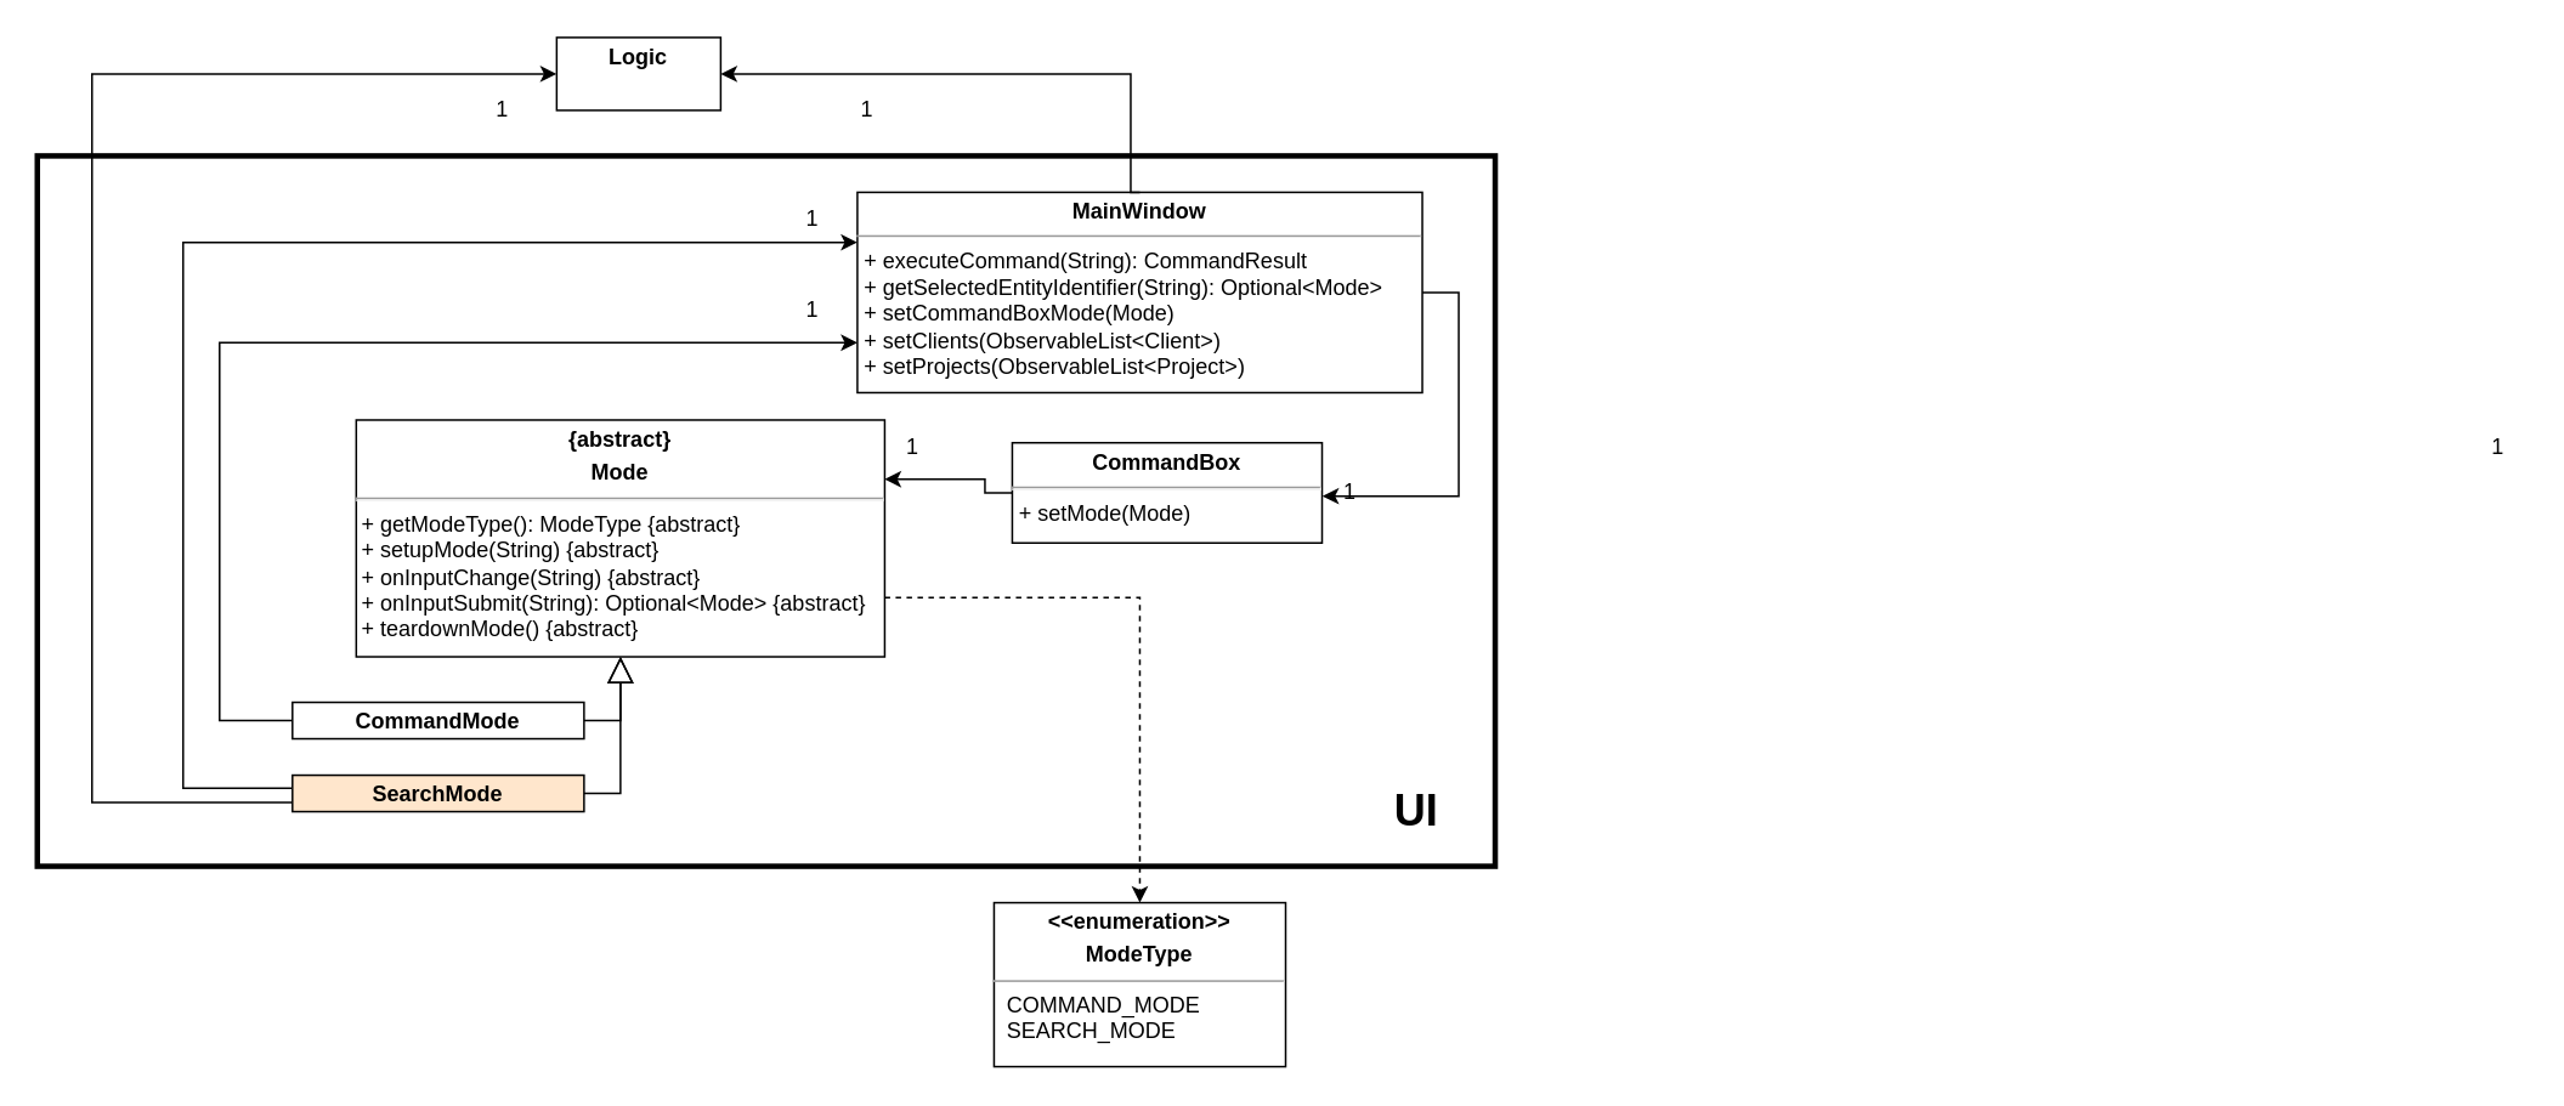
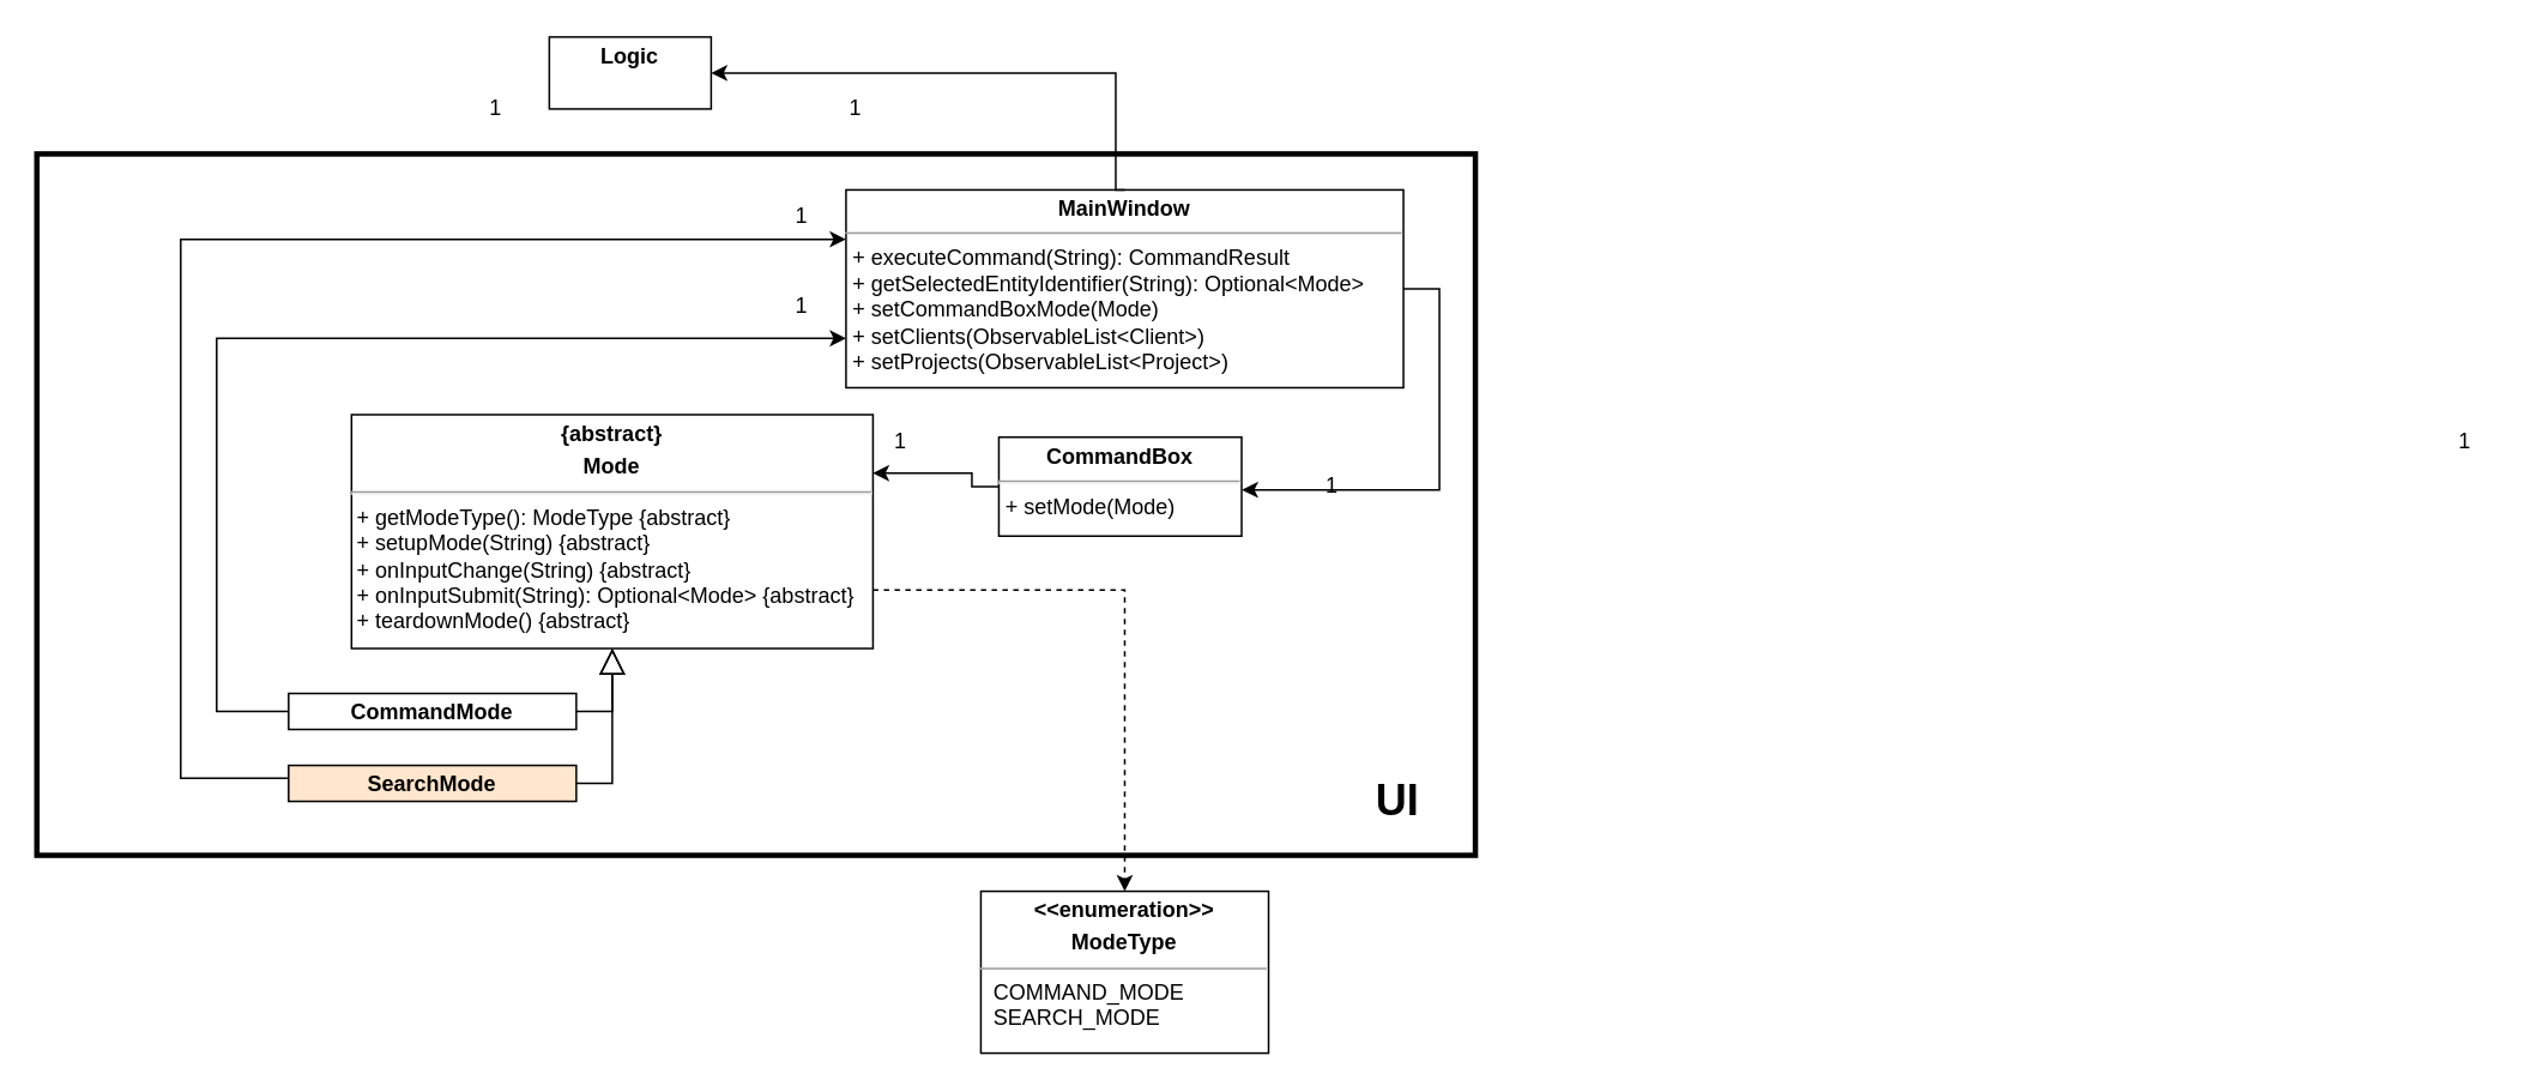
  <mxCell id="0" />
  <mxCell id="1" parent="0" />
  <mxCell id="2" value="" style="rounded=0;whiteSpace=wrap;html=1;fillColor=none;strokeWidth=3;" vertex="1" parent="1"><mxGeometry x="20" y="85" width="800" height="390" as="geometry" /></mxCell>
  <mxCell id="3" value="&lt;p style=&quot;margin:0px;margin-top:4px;text-align:center;&quot;&gt;&lt;b&gt;Logic&lt;/b&gt;&lt;/p&gt;" style="verticalAlign=top;align=left;overflow=fill;fontSize=12;fontFamily=Helvetica;html=1;whiteSpace=wrap;" parent="1" vertex="1"><mxGeometry x="305" y="20" width="90" height="40" as="geometry" /></mxCell>
  <mxCell id="4" style="edgeStyle=elbowEdgeStyle;rounded=0;orthogonalLoop=1;jettySize=auto;html=1;exitX=0;exitY=0.5;exitDx=0;exitDy=0;entryX=1;entryY=0.25;entryDx=0;entryDy=0;" parent="1" source="5" target="10" edge="1"><mxGeometry relative="1" as="geometry"><Array as="points"><mxPoint x="540" y="245" /></Array></mxGeometry></mxCell>
- <mxCell id="5" value="&lt;p style=&quot;margin:0px;margin-top:4px;text-align:center;&quot;&gt;&lt;b&gt;CommandBox&lt;/b&gt;&lt;/p&gt;&lt;hr&gt;&lt;p style=&quot;margin:0px;margin-left:4px;&quot;&gt;&lt;span style=&quot;background-color: initial;&quot;&gt;+ setMode(Mode)&lt;/span&gt;&lt;br&gt;&lt;/p&gt;&lt;p style=&quot;margin:0px;margin-left:4px;&quot;&gt;&lt;br&gt;&lt;/p&gt;" style="verticalAlign=top;align=left;overflow=fill;fontSize=12;fontFamily=Helvetica;html=1;whiteSpace=wrap;" parent="1" vertex="1"><mxGeometry x="555" y="242.5" width="170" height="55" as="geometry" /></mxCell>
+ <mxCell id="5" value="&lt;p style=&quot;margin:0px;margin-top:4px;text-align:center;&quot;&gt;&lt;b&gt;CommandBox&lt;/b&gt;&lt;/p&gt;&lt;hr&gt;&lt;p style=&quot;margin:0px;margin-left:4px;&quot;&gt;&lt;span style=&quot;background-color: initial;&quot;&gt;+ setMode(Mode)&lt;/span&gt;&lt;br&gt;&lt;/p&gt;&lt;p style=&quot;margin:0px;margin-left:4px;&quot;&gt;&lt;br&gt;&lt;/p&gt;" style="verticalAlign=top;align=left;overflow=fill;fontSize=12;fontFamily=Helvetica;html=1;whiteSpace=wrap;" parent="1" vertex="1"><mxGeometry x="555" y="242.5" width="135" height="55" as="geometry" /></mxCell>
  <mxCell id="6" style="edgeStyle=elbowEdgeStyle;rounded=0;orthogonalLoop=1;jettySize=auto;html=1;entryX=1.001;entryY=0.532;entryDx=0;entryDy=0;entryPerimeter=0;exitX=1;exitY=0.5;exitDx=0;exitDy=0;" parent="1" source="7" target="5" edge="1"><mxGeometry relative="1" as="geometry"><mxPoint x="910" y="215" as="sourcePoint" /><Array as="points"><mxPoint x="800" y="285" /></Array><mxPoint x="820" y="435" as="targetPoint" /></mxGeometry></mxCell>
  <mxCell id="7" value="&lt;p style=&quot;margin:0px;margin-top:4px;text-align:center;&quot;&gt;&lt;b&gt;MainWindow&lt;/b&gt;&lt;/p&gt;&lt;hr size=&quot;1&quot;&gt;&lt;p style=&quot;margin:0px;margin-left:4px;&quot;&gt;&lt;span style=&quot;background-color: initial;&quot;&gt;+ executeCommand(String): CommandResult&lt;/span&gt;&lt;br&gt;&lt;/p&gt;&lt;p style=&quot;margin:0px;margin-left:4px;&quot;&gt;&lt;span style=&quot;background-color: initial;&quot;&gt;+ getSelectedEntityIdentifier(String): Optional&amp;lt;Mode&amp;gt;&lt;/span&gt;&lt;/p&gt;&lt;p style=&quot;margin:0px;margin-left:4px;&quot;&gt;&lt;span style=&quot;background-color: initial;&quot;&gt;+ setCommandBoxMode(Mode)&lt;/span&gt;&lt;/p&gt;&lt;p style=&quot;margin:0px;margin-left:4px;&quot;&gt;&lt;span style=&quot;background-color: initial;&quot;&gt;+ setClients(ObservableList&amp;lt;Client&amp;gt;)&lt;/span&gt;&lt;/p&gt;&lt;p style=&quot;margin:0px;margin-left:4px;&quot;&gt;&lt;span style=&quot;background-color: initial;&quot;&gt;+ setProjects(ObservableList&amp;lt;Project&amp;gt;)&lt;/span&gt;&lt;/p&gt;" style="verticalAlign=top;align=left;overflow=fill;fontSize=12;fontFamily=Helvetica;html=1;whiteSpace=wrap;" parent="1" vertex="1"><mxGeometry x="470" width="310" height="110" as="geometry" y="105" /></mxCell>
  <mxCell id="8" value="" style="endArrow=classic;html=1;rounded=0;entryX=1;entryY=0.5;entryDx=0;entryDy=0;exitX=0.5;exitY=0;exitDx=0;exitDy=0;edgeStyle=elbowEdgeStyle;" parent="1" source="7" target="3" edge="1"><mxGeometry width="50" height="50" relative="1" as="geometry"><mxPoint x="1070" y="325" as="sourcePoint" /><mxPoint x="1120" y="275" as="targetPoint" /><Array as="points"><mxPoint x="620" y="125" /></Array></mxGeometry></mxCell>
  <mxCell id="9" style="edgeStyle=elbowEdgeStyle;rounded=0;orthogonalLoop=1;jettySize=auto;html=1;exitX=1;exitY=0.75;exitDx=0;exitDy=0;entryX=0.5;entryY=0;entryDx=0;entryDy=0;dashed=1;" parent="1" source="10" target="11" edge="1"><mxGeometry relative="1" as="geometry"><Array as="points"><mxPoint x="625" y="415" /></Array></mxGeometry></mxCell>
  <mxCell id="10" value="&lt;p style=&quot;margin:0px;margin-top:4px;text-align:center;&quot;&gt;&lt;b&gt;{abstract}&lt;/b&gt;&lt;/p&gt;&lt;p style=&quot;margin:0px;margin-top:4px;text-align:center;&quot;&gt;&lt;b&gt;Mode&lt;/b&gt;&lt;/p&gt;&lt;hr&gt;&amp;nbsp;+ getModeType(): ModeType {abstract}&lt;br&gt;&amp;nbsp;+ setupMode(String) {abstract}&lt;br&gt;&amp;nbsp;+ onInputChange(String) {abstract}&lt;br&gt;&amp;nbsp;+ onInputSubmit(String): Optional&amp;lt;Mode&amp;gt; {abstract}&lt;br&gt;&amp;nbsp;+ teardownMode() {abstract}" style="verticalAlign=top;align=left;overflow=fill;fontSize=12;fontFamily=Helvetica;html=1;whiteSpace=wrap;" parent="1" vertex="1"><mxGeometry x="195" y="230" width="290" height="130" as="geometry" /></mxCell>
  <mxCell id="11" value="&lt;p style=&quot;margin:0px;margin-top:4px;text-align:center;&quot;&gt;&lt;b&gt;&amp;lt;&amp;lt;enumeration&amp;gt;&amp;gt;&lt;/b&gt;&lt;/p&gt;&lt;p style=&quot;margin:0px;margin-top:4px;text-align:center;&quot;&gt;&lt;b&gt;ModeType&lt;/b&gt;&lt;/p&gt;&lt;hr size=&quot;1&quot;&gt;&lt;p style=&quot;margin:0px;margin-left:4px;&quot;&gt;&amp;nbsp;COMMAND_MODE&lt;/p&gt;&lt;p style=&quot;margin:0px;margin-left:4px;&quot;&gt;&amp;nbsp;SEARCH_MODE&lt;/p&gt;" style="verticalAlign=top;align=left;overflow=fill;fontSize=12;fontFamily=Helvetica;html=1;whiteSpace=wrap;" parent="1" vertex="1"><mxGeometry x="545" y="495" width="160" height="90" as="geometry" /></mxCell>
  <mxCell id="12" style="edgeStyle=elbowEdgeStyle;rounded=0;orthogonalLoop=1;jettySize=auto;html=1;exitX=-0.003;exitY=0.36;exitDx=0;exitDy=0;exitPerimeter=0;entryX=0;entryY=0.25;entryDx=0;entryDy=0;" parent="1" source="15" target="7" edge="1"><mxGeometry relative="1" as="geometry"><mxPoint x="220" y="735" as="sourcePoint" /><mxPoint x="760" y="185" as="targetPoint" /><Array as="points"><mxPoint x="100" y="405" /></Array></mxGeometry></mxCell>
- <mxCell id="13" style="edgeStyle=elbowEdgeStyle;rounded=0;orthogonalLoop=1;jettySize=auto;html=1;exitX=0;exitY=0.75;exitDx=0;exitDy=0;entryX=0;entryY=0.5;entryDx=0;entryDy=0;" parent="1" source="15" target="3" edge="1"><mxGeometry relative="1" as="geometry"><mxPoint x="290" as="targetPoint" y="105" /><Array as="points"><mxPoint x="50" y="195" /></Array></mxGeometry></mxCell>
  <mxCell id="14" style="edgeStyle=elbowEdgeStyle;rounded=0;orthogonalLoop=1;jettySize=auto;html=1;exitX=1;exitY=0.5;exitDx=0;exitDy=0;endSize=12;endArrow=block;endFill=0;entryX=0.5;entryY=1;entryDx=0;entryDy=0;" parent="1" source="15" target="10" edge="1"><mxGeometry relative="1" as="geometry"><mxPoint x="400" y="465" as="targetPoint" /><Array as="points"><mxPoint x="340" y="425" /></Array></mxGeometry></mxCell>
  <mxCell id="15" value="&lt;p style=&quot;margin:0px;margin-top:4px;text-align:center;&quot;&gt;&lt;b&gt;SearchMode&lt;/b&gt;&lt;/p&gt;" style="verticalAlign=top;align=left;overflow=fill;fontSize=12;fontFamily=Helvetica;html=1;whiteSpace=wrap;fillColor=#ffe6cc;" parent="1" vertex="1"><mxGeometry x="160" y="425" width="160" height="20" as="geometry" /></mxCell>
  <mxCell id="16" style="edgeStyle=elbowEdgeStyle;rounded=0;orthogonalLoop=1;jettySize=auto;html=1;exitX=0;exitY=0.5;exitDx=0;exitDy=0;endArrow=classic;endFill=1;entryX=0;entryY=0.75;entryDx=0;entryDy=0;" parent="1" source="18" target="7" edge="1"><mxGeometry relative="1" as="geometry"><mxPoint x="770" y="223" as="targetPoint" /><Array as="points"><mxPoint x="120" y="385" /></Array></mxGeometry></mxCell>
  <mxCell id="17" style="edgeStyle=orthogonalEdgeStyle;rounded=0;orthogonalLoop=1;jettySize=auto;html=1;exitX=1;exitY=0.5;exitDx=0;exitDy=0;endArrow=block;endFill=0;endSize=12;" parent="1" source="18" target="10" edge="1"><mxGeometry relative="1" as="geometry" /></mxCell>
  <mxCell id="18" value="&lt;p style=&quot;margin:0px;margin-top:4px;text-align:center;&quot;&gt;&lt;b&gt;CommandMode&lt;/b&gt;&lt;/p&gt;" style="verticalAlign=top;align=left;overflow=fill;fontSize=12;fontFamily=Helvetica;html=1;whiteSpace=wrap;" parent="1" vertex="1"><mxGeometry x="160" y="385" width="160" height="20" as="geometry" /></mxCell>
  <mxCell id="19" style="edgeStyle=orthogonalEdgeStyle;rounded=0;orthogonalLoop=1;jettySize=auto;html=1;exitX=0.5;exitY=1;exitDx=0;exitDy=0;" parent="1" source="18" target="18" edge="1"><mxGeometry relative="1" as="geometry" /></mxCell>
  <mxCell id="20" value="1" style="text;html=1;align=center;verticalAlign=middle;resizable=0;points=[];autosize=1;strokeColor=none;fillColor=none;" parent="1" vertex="1"><mxGeometry x="1355" y="230" width="30" height="30" as="geometry" /></mxCell>
  <mxCell id="21" value="1" style="text;html=1;align=center;verticalAlign=middle;resizable=0;points=[];autosize=1;strokeColor=none;fillColor=none;" parent="1" vertex="1"><mxGeometry x="460" y="45" width="30" height="30" as="geometry" /></mxCell>
  <mxCell id="22" value="1" style="text;html=1;align=center;verticalAlign=middle;resizable=0;points=[];autosize=1;strokeColor=none;fillColor=none;" parent="1" vertex="1"><mxGeometry x="260" y="45" width="30" height="30" as="geometry" /></mxCell>
  <mxCell id="23" value="1" style="text;html=1;align=center;verticalAlign=middle;resizable=0;points=[];autosize=1;strokeColor=none;fillColor=none;" parent="1" vertex="1"><mxGeometry x="430" width="30" height="30" as="geometry" y="105" /></mxCell>
  <mxCell id="24" value="1" style="text;html=1;align=center;verticalAlign=middle;resizable=0;points=[];autosize=1;strokeColor=none;fillColor=none;" parent="1" vertex="1"><mxGeometry x="430" y="155" width="30" height="30" as="geometry" /></mxCell>
  <mxCell id="25" value="1" style="text;html=1;align=center;verticalAlign=middle;resizable=0;points=[];autosize=1;strokeColor=none;fillColor=none;" parent="1" vertex="1"><mxGeometry x="725" y="255" width="30" height="30" as="geometry" /></mxCell>
  <mxCell id="26" value="1" style="text;html=1;align=center;verticalAlign=middle;resizable=0;points=[];autosize=1;strokeColor=none;fillColor=none;" parent="1" vertex="1"><mxGeometry x="485" y="230" width="30" height="30" as="geometry" /></mxCell>
  <mxCell id="27" value="&lt;h1&gt;UI&lt;/h1&gt;" style="text;html=1;strokeColor=none;fillColor=none;spacing=5;spacingTop=-20;whiteSpace=wrap;overflow=hidden;rounded=0;strokeWidth=3;" vertex="1" parent="1"><mxGeometry x="760" y="425" width="40" height="30" as="geometry" /></mxCell>
